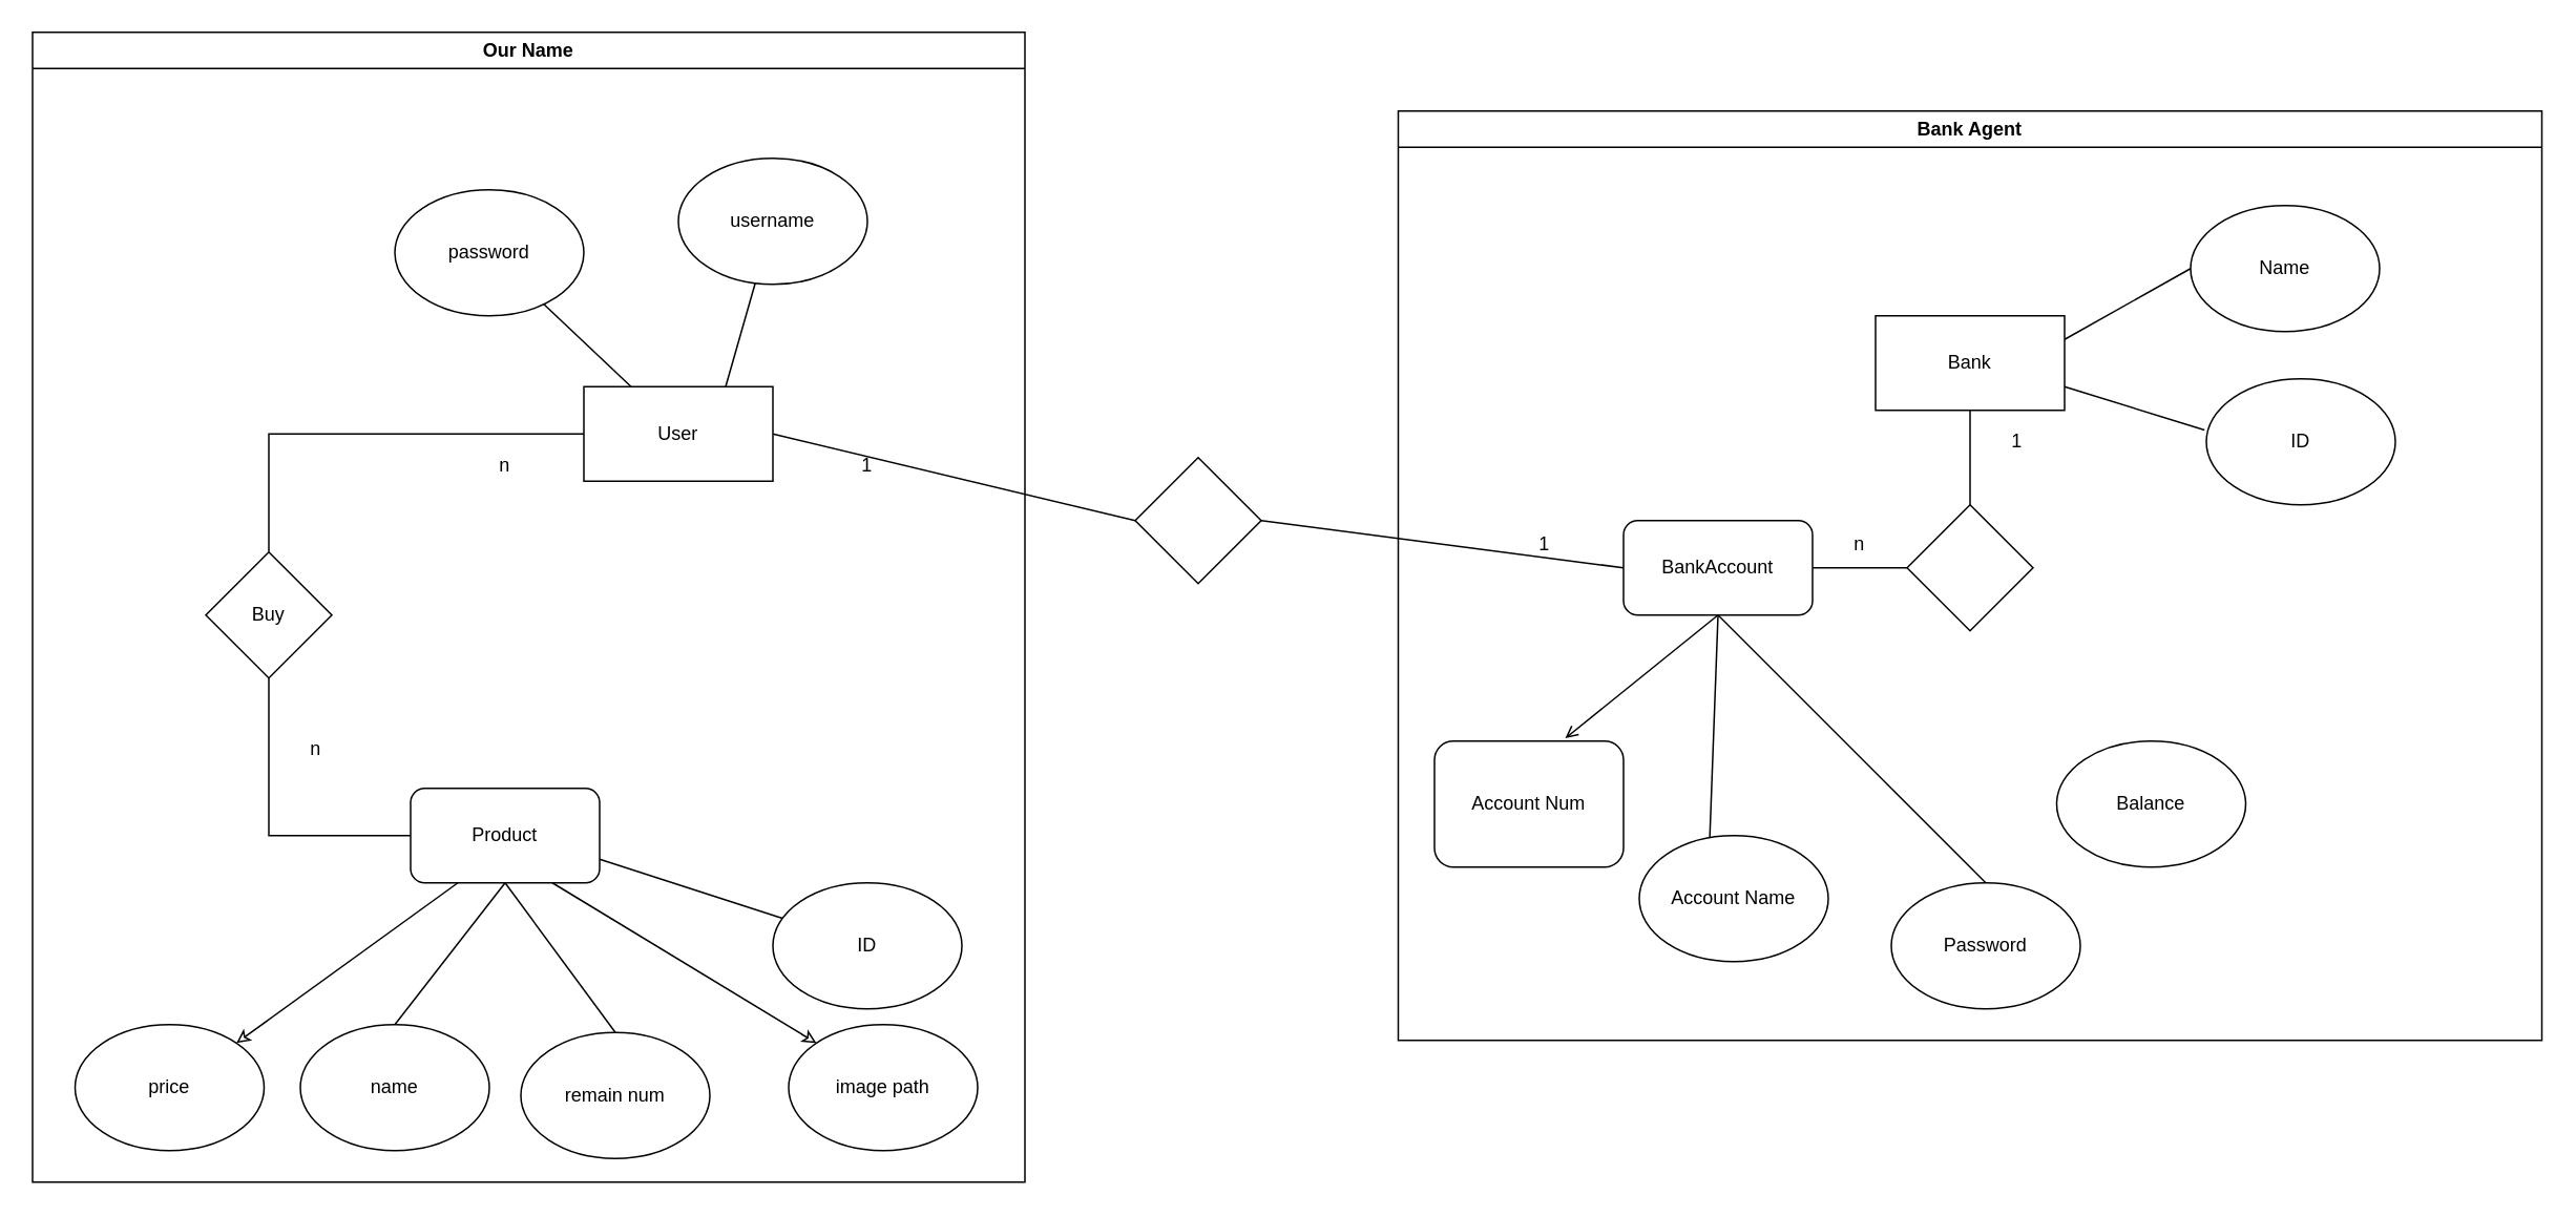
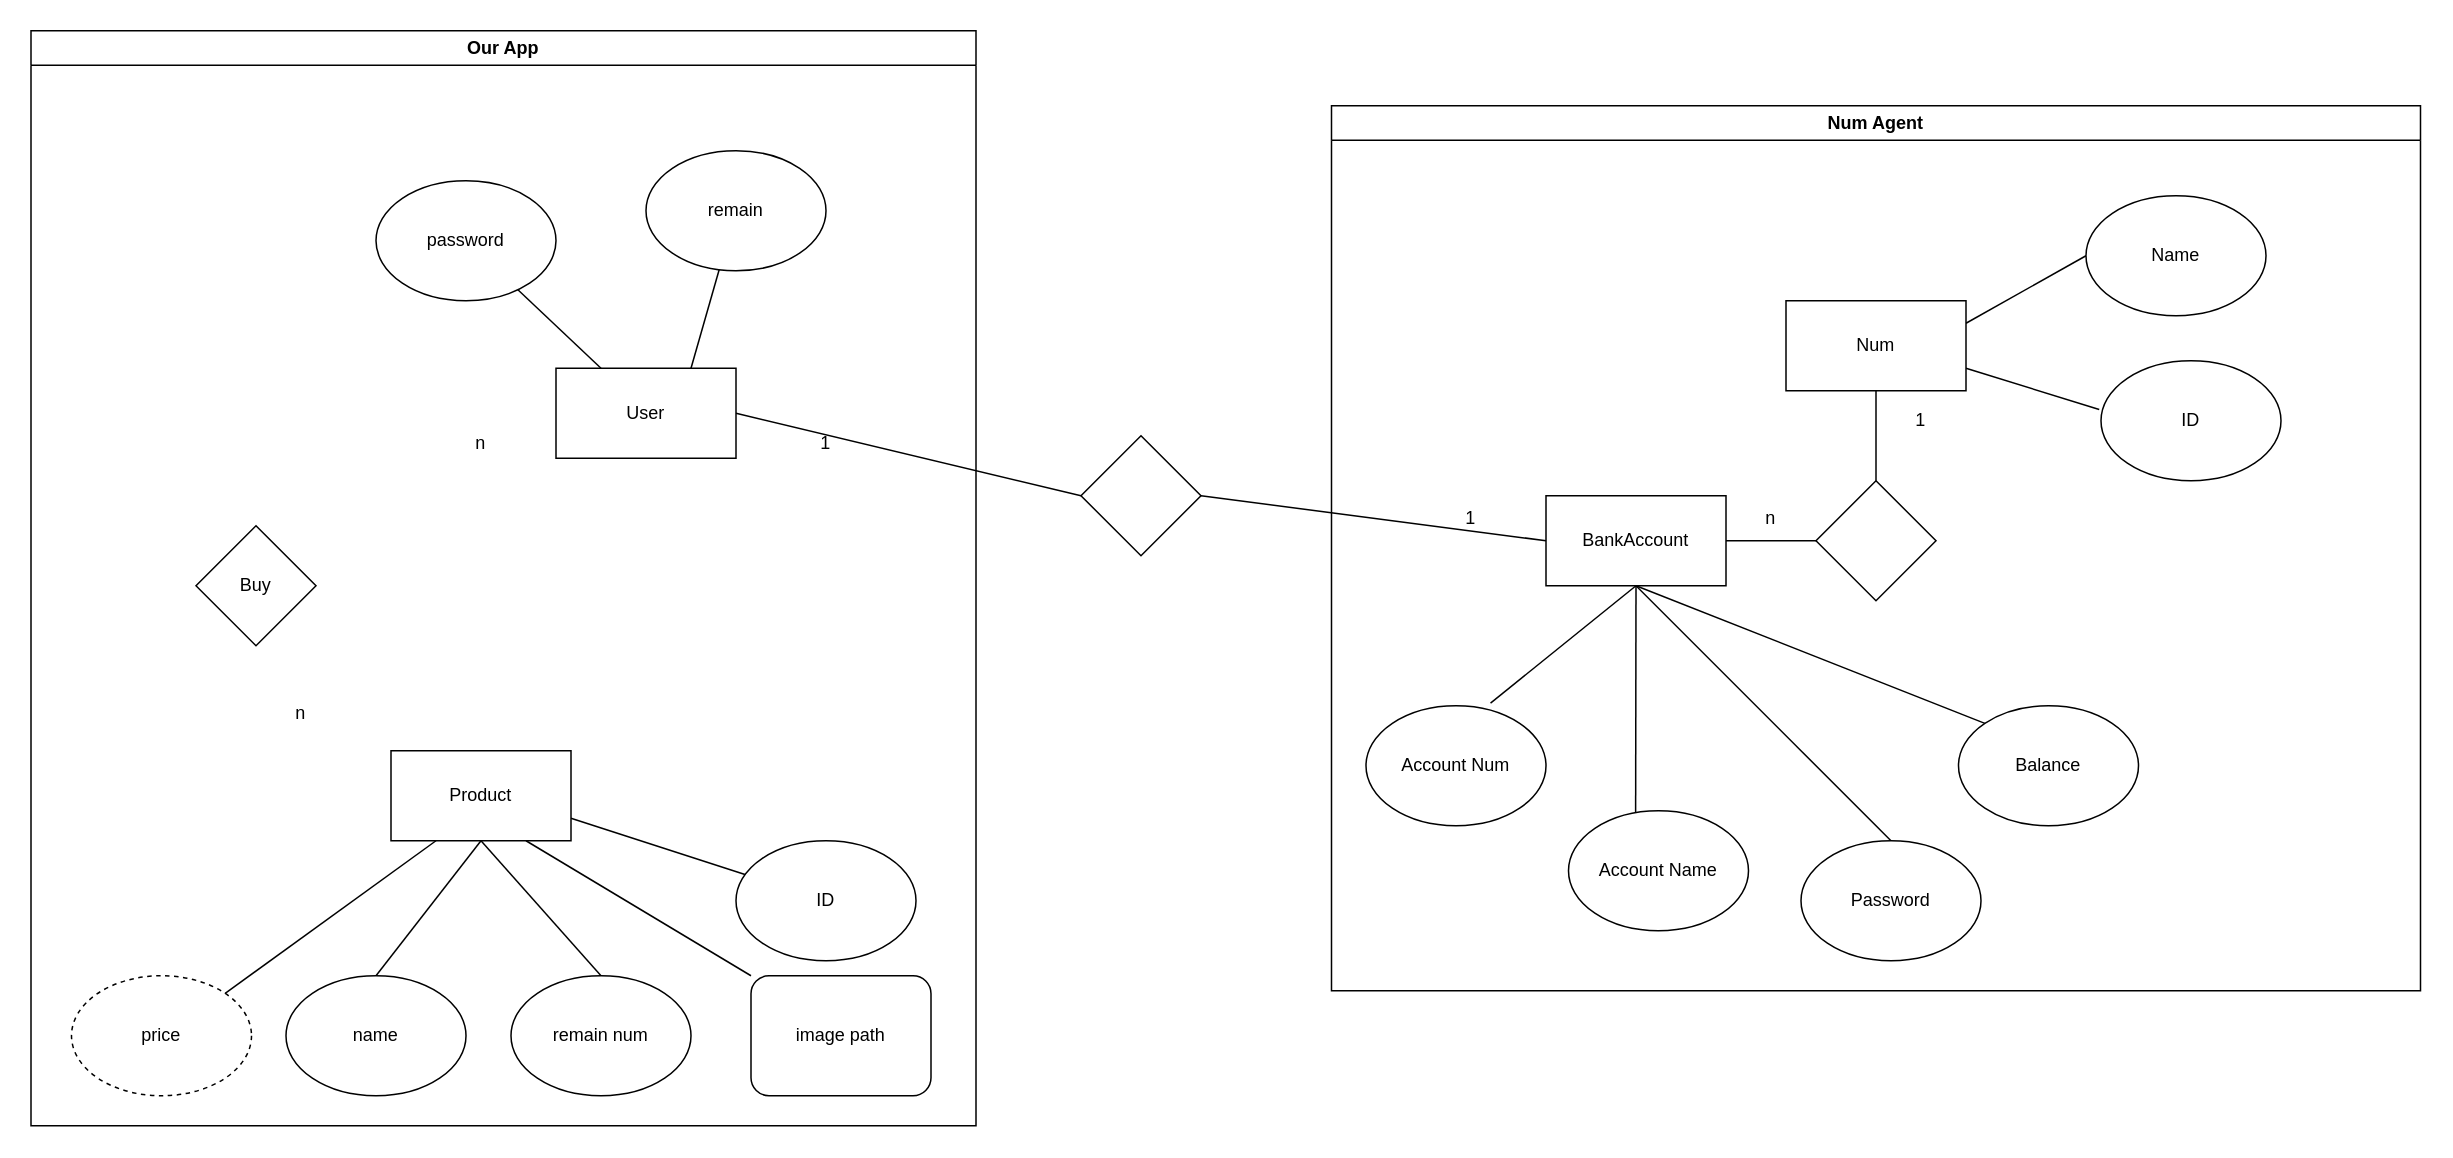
  <mxCell id="0" />
  <mxCell id="1" parent="0" />
- <mxCell id="2" value="username" style="ellipse;whiteSpace=wrap;html=1;" vertex="1" parent="1"><mxGeometry x="430" y="100" width="120" height="80" as="geometry" /></mxCell>
+ <mxCell id="2" value="remain" style="ellipse;whiteSpace=wrap;html=1;" vertex="1" parent="1"><mxGeometry x="430" y="100" width="120" height="80" as="geometry" /></mxCell>
  <mxCell id="3" style="rounded=0;orthogonalLoop=1;jettySize=auto;html=1;exitX=0.75;exitY=0;exitDx=0;exitDy=0;endArrow=none;endFill=0;" edge="1" parent="1" source="32" target="2"><mxGeometry relative="1" as="geometry" /></mxCell>
  <mxCell id="4" style="rounded=0;orthogonalLoop=1;jettySize=auto;html=1;exitX=0.25;exitY=0;exitDx=0;exitDy=0;endArrow=none;endFill=0;" edge="1" parent="1" source="32" target="27"><mxGeometry relative="1" as="geometry" /></mxCell>
  <mxCell id="5" style="rounded=0;orthogonalLoop=1;jettySize=auto;html=1;exitX=1;exitY=0.5;exitDx=0;exitDy=0;endArrow=none;endFill=0;entryX=0;entryY=0.5;entryDx=0;entryDy=0;" edge="1" parent="1" source="32" target="29"><mxGeometry relative="1" as="geometry"><mxPoint x="770" y="350.077" as="targetPoint" /></mxGeometry></mxCell>
  <mxCell id="6" style="rounded=0;orthogonalLoop=1;jettySize=auto;html=1;exitX=1;exitY=0.25;exitDx=0;exitDy=0;entryX=0;entryY=0.5;entryDx=0;entryDy=0;endArrow=none;endFill=0;" edge="1" parent="1" source="9" target="15"><mxGeometry relative="1" as="geometry" /></mxCell>
  <mxCell id="7" style="rounded=0;orthogonalLoop=1;jettySize=auto;html=1;exitX=1;exitY=0.75;exitDx=0;exitDy=0;entryX=-0.01;entryY=0.406;entryDx=0;entryDy=0;entryPerimeter=0;endArrow=none;endFill=0;" edge="1" parent="1" source="9" target="16"><mxGeometry relative="1" as="geometry" /></mxCell>
  <mxCell id="8" style="rounded=0;orthogonalLoop=1;jettySize=auto;html=1;exitX=0.5;exitY=1;exitDx=0;exitDy=0;entryX=0.5;entryY=0;entryDx=0;entryDy=0;endArrow=none;endFill=0;" edge="1" parent="1" source="9" target="18"><mxGeometry relative="1" as="geometry" /></mxCell>
- <mxCell id="9" value="Bank" style="rounded=0;whiteSpace=wrap;html=1;" vertex="1" parent="1"><mxGeometry x="1190" y="200" width="120" height="60" as="geometry" /></mxCell>
- <mxCell id="10" style="rounded=0;orthogonalLoop=1;jettySize=auto;html=1;exitX=0.5;exitY=1;exitDx=0;exitDy=0;entryX=0.692;entryY=-0.022;entryDx=0;entryDy=0;entryPerimeter=0;endArrow=open;endFill=0;" edge="1" parent="1" source="14" target="19"><mxGeometry relative="1" as="geometry" /></mxCell>
+ <mxCell id="9" value="Num" style="rounded=0;whiteSpace=wrap;html=1;" vertex="1" parent="1"><mxGeometry x="1190" y="200" width="120" height="60" as="geometry" /></mxCell>
+ <mxCell id="10" style="rounded=0;orthogonalLoop=1;jettySize=auto;html=1;exitX=0.5;exitY=1;exitDx=0;exitDy=0;entryX=0.692;entryY=-0.022;entryDx=0;entryDy=0;entryPerimeter=0;endArrow=none;endFill=0;" edge="1" parent="1" source="14" target="19"><mxGeometry relative="1" as="geometry" /></mxCell>
  <mxCell id="11" style="rounded=0;orthogonalLoop=1;jettySize=auto;html=1;exitX=0.5;exitY=1;exitDx=0;exitDy=0;entryX=0.373;entryY=0.015;entryDx=0;entryDy=0;entryPerimeter=0;endArrow=none;endFill=0;" edge="1" parent="1" source="14" target="24"><mxGeometry relative="1" as="geometry" /></mxCell>
+ <mxCell id="12" style="rounded=0;orthogonalLoop=1;jettySize=auto;html=1;exitX=0.5;exitY=1;exitDx=0;exitDy=0;entryX=0;entryY=0;entryDx=0;entryDy=0;endArrow=none;endFill=0;" edge="1" parent="1" source="14" target="20"><mxGeometry relative="1" as="geometry"><mxPoint x="1290" y="450" as="targetPoint" /></mxGeometry></mxCell>
  <mxCell id="13" style="rounded=0;orthogonalLoop=1;jettySize=auto;html=1;exitX=0.5;exitY=1;exitDx=0;exitDy=0;entryX=0.5;entryY=0;entryDx=0;entryDy=0;endArrow=none;endFill=0;" edge="1" parent="1" source="14" target="23"><mxGeometry relative="1" as="geometry" /></mxCell>
- <mxCell id="14" value="BankAccount" style="whiteSpace=wrap;html=1;rounded=1;" vertex="1" parent="1"><mxGeometry x="1030" y="330" width="120" height="60" as="geometry" /></mxCell>
+ <mxCell id="14" value="BankAccount" style="rounded=0;whiteSpace=wrap;html=1;" vertex="1" parent="1"><mxGeometry x="1030" y="330" width="120" height="60" as="geometry" /></mxCell>
  <mxCell id="15" value="Name" style="ellipse;whiteSpace=wrap;html=1;" vertex="1" parent="1"><mxGeometry x="1390" y="130" width="120" height="80" as="geometry" /></mxCell>
  <mxCell id="16" value="ID" style="ellipse;whiteSpace=wrap;html=1;" vertex="1" parent="1"><mxGeometry x="1400" y="240" width="120" height="80" as="geometry" /></mxCell>
  <mxCell id="17" style="rounded=0;orthogonalLoop=1;jettySize=auto;html=1;exitX=0;exitY=0.5;exitDx=0;exitDy=0;entryX=1;entryY=0.5;entryDx=0;entryDy=0;endArrow=none;endFill=0;" edge="1" parent="1" source="18" target="14"><mxGeometry relative="1" as="geometry" /></mxCell>
  <mxCell id="18" value="" style="rhombus;whiteSpace=wrap;html=1;" vertex="1" parent="1"><mxGeometry x="1210" y="320" width="80" height="80" as="geometry" /></mxCell>
- <mxCell id="19" value="Account Num" style="whiteSpace=wrap;html=1;rounded=1;" vertex="1" parent="1"><mxGeometry x="910" y="470" width="120" height="80" as="geometry" /></mxCell>
+ <mxCell id="19" value="Account Num" style="ellipse;whiteSpace=wrap;html=1;" vertex="1" parent="1"><mxGeometry x="910" y="470" width="120" height="80" as="geometry" /></mxCell>
  <mxCell id="20" value="Balance" style="ellipse;whiteSpace=wrap;html=1;" vertex="1" parent="1"><mxGeometry x="1305" y="470" width="120" height="80" as="geometry" /></mxCell>
- <mxCell id="21" value="Bank Agent" style="swimlane;whiteSpace=wrap;html=1;" vertex="1" parent="1"><mxGeometry x="887" y="70" width="726" height="590" as="geometry" /></mxCell>
+ <mxCell id="21" value="Num Agent" style="swimlane;whiteSpace=wrap;html=1;" vertex="1" parent="1"><mxGeometry x="887" y="70" width="726" height="590" as="geometry" /></mxCell>
  <mxCell id="22" value="1" style="text;html=1;strokeColor=none;fillColor=none;align=center;verticalAlign=middle;whiteSpace=wrap;rounded=0;" vertex="1" parent="21"><mxGeometry x="63" y="260" width="60" height="30" as="geometry" /></mxCell>
  <mxCell id="23" value="Password" style="ellipse;whiteSpace=wrap;html=1;" vertex="1" parent="21"><mxGeometry x="313" y="490" width="120" height="80" as="geometry" /></mxCell>
- <mxCell id="24" value="Account Name" style="ellipse;whiteSpace=wrap;html=1;" vertex="1" parent="21"><mxGeometry x="153" y="460" width="120" height="80" as="geometry" /></mxCell>
+ <mxCell id="24" value="Account Name" style="ellipse;whiteSpace=wrap;html=1;" vertex="1" parent="21"><mxGeometry x="158" y="470" width="120" height="80" as="geometry" /></mxCell>
  <mxCell id="25" value="1" style="text;html=1;strokeColor=none;fillColor=none;align=center;verticalAlign=middle;whiteSpace=wrap;rounded=0;" vertex="1" parent="21"><mxGeometry x="363" y="195" width="60" height="30" as="geometry" /></mxCell>
  <mxCell id="26" value="n" style="text;html=1;strokeColor=none;fillColor=none;align=center;verticalAlign=middle;whiteSpace=wrap;rounded=0;" vertex="1" parent="21"><mxGeometry x="263" y="260" width="60" height="30" as="geometry" /></mxCell>
  <mxCell id="27" value="password" style="ellipse;whiteSpace=wrap;html=1;" vertex="1" parent="1"><mxGeometry x="250" y="120" width="120" height="80" as="geometry" /></mxCell>
  <mxCell id="28" style="rounded=0;orthogonalLoop=1;jettySize=auto;html=1;exitX=1;exitY=0.5;exitDx=0;exitDy=0;entryX=0;entryY=0.5;entryDx=0;entryDy=0;endArrow=none;endFill=0;" edge="1" parent="1" source="29" target="14"><mxGeometry relative="1" as="geometry" /></mxCell>
  <mxCell id="29" value="" style="rhombus;whiteSpace=wrap;html=1;" vertex="1" parent="1"><mxGeometry x="720" y="290" width="80" height="80" as="geometry" /></mxCell>
- <mxCell id="30" value="Our Name" style="swimlane;whiteSpace=wrap;html=1;" vertex="1" parent="1"><mxGeometry x="20" y="20" width="630" height="730" as="geometry" /></mxCell>
- <mxCell id="31" style="edgeStyle=orthogonalEdgeStyle;rounded=0;orthogonalLoop=1;jettySize=auto;html=1;exitX=0;exitY=0.5;exitDx=0;exitDy=0;entryX=0.5;entryY=0;entryDx=0;entryDy=0;endArrow=none;endFill=0;" edge="1" parent="30" source="32" target="43"><mxGeometry relative="1" as="geometry" /></mxCell>
+ <mxCell id="30" value="Our App" style="swimlane;whiteSpace=wrap;html=1;" vertex="1" parent="1"><mxGeometry x="20" y="20" width="630" height="730" as="geometry" /></mxCell>
  <mxCell id="32" value="User" style="rounded=0;whiteSpace=wrap;html=1;" vertex="1" parent="30"><mxGeometry x="350" y="225" width="120" height="60" as="geometry" /></mxCell>
- <mxCell id="33" style="rounded=0;orthogonalLoop=1;jettySize=auto;html=1;exitX=0.25;exitY=1;exitDx=0;exitDy=0;entryX=1;entryY=0;entryDx=0;entryDy=0;endArrow=classic;endFill=0;" edge="1" parent="30" source="38" target="40"><mxGeometry relative="1" as="geometry" /></mxCell>
+ <mxCell id="33" style="rounded=0;orthogonalLoop=1;jettySize=auto;html=1;exitX=0.25;exitY=1;exitDx=0;exitDy=0;entryX=1;entryY=0;entryDx=0;entryDy=0;endArrow=none;endFill=0;" edge="1" parent="30" source="38" target="40"><mxGeometry relative="1" as="geometry" /></mxCell>
  <mxCell id="34" style="rounded=0;orthogonalLoop=1;jettySize=auto;html=1;exitX=0.5;exitY=1;exitDx=0;exitDy=0;entryX=0.5;entryY=0;entryDx=0;entryDy=0;endArrow=none;endFill=0;" edge="1" parent="30" source="38" target="39"><mxGeometry relative="1" as="geometry" /></mxCell>
  <mxCell id="35" style="rounded=0;orthogonalLoop=1;jettySize=auto;html=1;exitX=0.5;exitY=1;exitDx=0;exitDy=0;entryX=0.5;entryY=0;entryDx=0;entryDy=0;endArrow=none;endFill=0;" edge="1" parent="30" source="38" target="41"><mxGeometry relative="1" as="geometry" /></mxCell>
- <mxCell id="36" style="rounded=0;orthogonalLoop=1;jettySize=auto;html=1;exitX=0.75;exitY=1;exitDx=0;exitDy=0;entryX=0;entryY=0;entryDx=0;entryDy=0;endArrow=classic;endFill=0;" edge="1" parent="30" source="38" target="47"><mxGeometry relative="1" as="geometry" /></mxCell>
+ <mxCell id="36" style="rounded=0;orthogonalLoop=1;jettySize=auto;html=1;exitX=0.75;exitY=1;exitDx=0;exitDy=0;entryX=0;entryY=0;entryDx=0;entryDy=0;endArrow=none;endFill=0;" edge="1" parent="30" source="38" target="47"><mxGeometry relative="1" as="geometry" /></mxCell>
  <mxCell id="37" style="rounded=0;orthogonalLoop=1;jettySize=auto;html=1;exitX=1;exitY=0.75;exitDx=0;exitDy=0;endArrow=none;endFill=0;" edge="1" parent="30" source="38" target="48"><mxGeometry relative="1" as="geometry" /></mxCell>
- <mxCell id="38" value="Product" style="whiteSpace=wrap;html=1;rounded=1;" vertex="1" parent="30"><mxGeometry x="240" y="480" width="120" height="60" as="geometry" /></mxCell>
+ <mxCell id="38" value="Product" style="rounded=0;whiteSpace=wrap;html=1;" vertex="1" parent="30"><mxGeometry x="240" y="480" width="120" height="60" as="geometry" /></mxCell>
  <mxCell id="39" value="name" style="ellipse;whiteSpace=wrap;html=1;" vertex="1" parent="30"><mxGeometry x="170" y="630" width="120" height="80" as="geometry" /></mxCell>
- <mxCell id="40" value="price" style="ellipse;whiteSpace=wrap;html=1;" vertex="1" parent="30"><mxGeometry x="27" y="630" width="120" height="80" as="geometry" /></mxCell>
- <mxCell id="41" value="remain num" style="ellipse;whiteSpace=wrap;html=1;" vertex="1" parent="30"><mxGeometry x="310" y="635" width="120" height="80" as="geometry" /></mxCell>
- <mxCell id="42" style="edgeStyle=orthogonalEdgeStyle;rounded=0;orthogonalLoop=1;jettySize=auto;html=1;exitX=0.5;exitY=1;exitDx=0;exitDy=0;entryX=0;entryY=0.5;entryDx=0;entryDy=0;endArrow=none;endFill=0;" edge="1" parent="30" source="43" target="38"><mxGeometry relative="1" as="geometry" /></mxCell>
+ <mxCell id="40" value="price" style="ellipse;whiteSpace=wrap;html=1;dashed=1;" vertex="1" parent="30"><mxGeometry x="27" y="630" width="120" height="80" as="geometry" /></mxCell>
+ <mxCell id="41" value="remain num" style="ellipse;whiteSpace=wrap;html=1;" vertex="1" parent="30"><mxGeometry x="320" y="630" width="120" height="80" as="geometry" /></mxCell>
  <mxCell id="43" value="Buy" style="rhombus;whiteSpace=wrap;html=1;" vertex="1" parent="30"><mxGeometry x="110" y="330" width="80" height="80" as="geometry" /></mxCell>
  <mxCell id="44" value="n" style="text;html=1;strokeColor=none;fillColor=none;align=center;verticalAlign=middle;whiteSpace=wrap;rounded=0;" vertex="1" parent="30"><mxGeometry x="270" y="260" width="60" height="30" as="geometry" /></mxCell>
  <mxCell id="45" value="n" style="text;html=1;strokeColor=none;fillColor=none;align=center;verticalAlign=middle;whiteSpace=wrap;rounded=0;" vertex="1" parent="30"><mxGeometry x="150" y="440" width="60" height="30" as="geometry" /></mxCell>
  <mxCell id="46" value="1" style="text;html=1;strokeColor=none;fillColor=none;align=center;verticalAlign=middle;whiteSpace=wrap;rounded=0;" vertex="1" parent="30"><mxGeometry x="500" y="260" width="60" height="30" as="geometry" /></mxCell>
- <mxCell id="47" value="image path" style="ellipse;whiteSpace=wrap;html=1;" vertex="1" parent="30"><mxGeometry x="480" y="630" width="120" height="80" as="geometry" /></mxCell>
+ <mxCell id="47" value="image path" style="whiteSpace=wrap;html=1;rounded=1;" vertex="1" parent="30"><mxGeometry x="480" y="630" width="120" height="80" as="geometry" /></mxCell>
  <mxCell id="48" value="ID" style="ellipse;whiteSpace=wrap;html=1;" vertex="1" parent="30"><mxGeometry x="470" y="540" width="120" height="80" as="geometry" /></mxCell>
